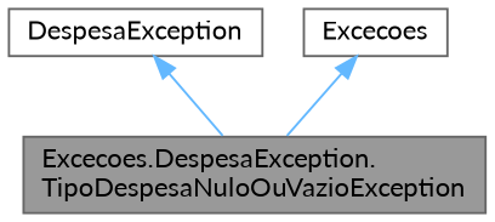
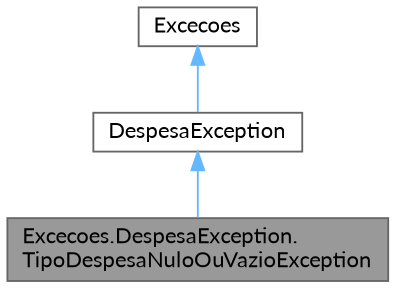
  digraph {
    fontname=Lato
    node [color=gray40 fillcolor=white fontname=Lato fontsize=12 shape=box style=filled]
    edge [color=steelblue1 dir=back fontname=Lato fontsize=12 labelfontname=Helvetica labelfontsize=10 style=solid]
    n1 [fillcolor=grey60 fontcolor=black height=0.2 label="Excecoes.DespesaException.\lTipoDespesaNuloOuVazioException" width=0.4]
    n2 [height=0.2 label=DespesaException width=0.4]
    n3 [height=0.2 label=Excecoes width=0.4]
    n2 -> n1
-   n3 -> n1
+   n3 -> n2
  }
